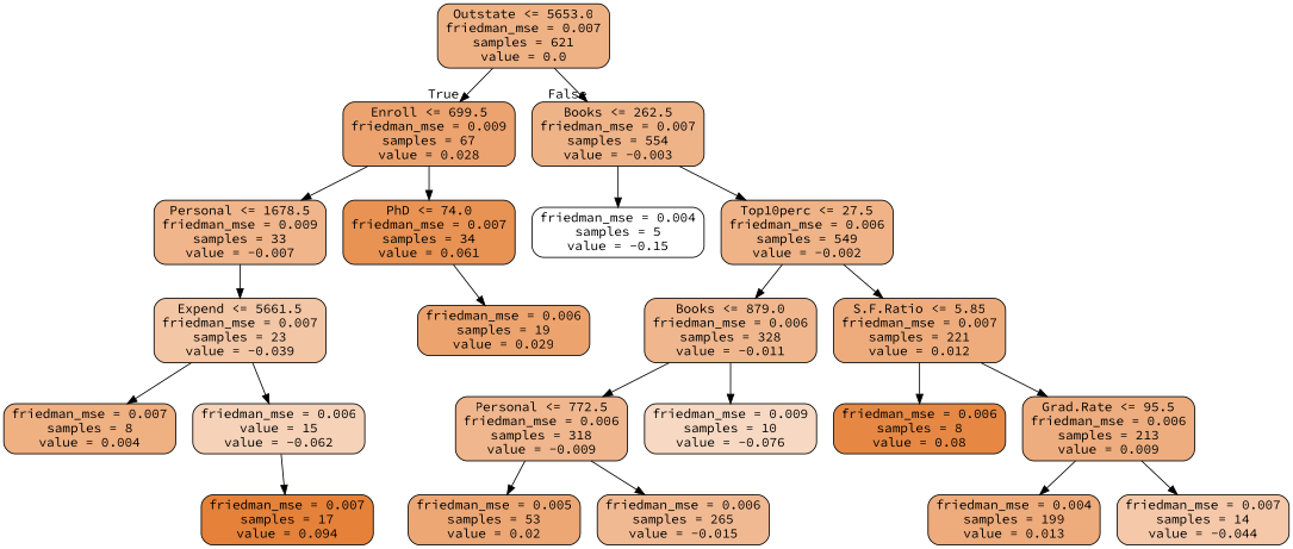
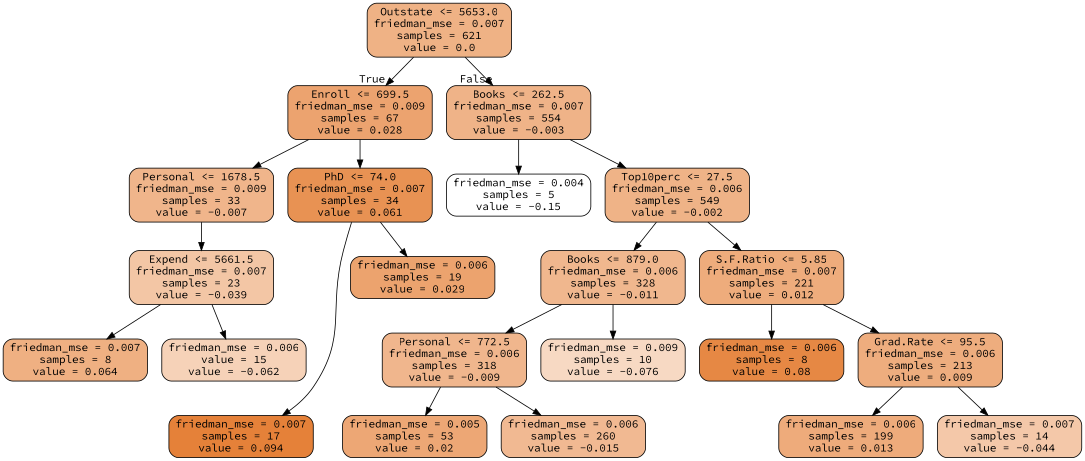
  digraph {
    fontname="Source Code Pro"
    node [color=black fontname="Source Code Pro" shape=box style="filled, rounded"]
    edge [fontname="Source Code Pro"]
    n1 [fillcolor="#efb285" label="Outstate <= 5653.0\nfriedman_mse = 0.007\nsamples = 621\nvalue = 0.0"]
    n2 [fillcolor="#eca36f" label="Enroll <= 699.5\nfriedman_mse = 0.009\nsamples = 67\nvalue = 0.028"]
    n3 [fillcolor="#efb388" label="Books <= 262.5\nfriedman_mse = 0.007\nsamples = 554\nvalue = -0.003"]
    n4 [fillcolor="#f0b58b" label="Personal <= 1678.5\nfriedman_mse = 0.009\nsamples = 33\nvalue = -0.007"]
    n5 [fillcolor="#e89253" label="PhD <= 74.0\nfriedman_mse = 0.007\nsamples = 34\nvalue = 0.061"]
    n6 [fillcolor="#ffffff" label="friedman_mse = 0.004\nsamples = 5\nvalue = -0.15"]
    n7 [fillcolor="#efb387" label="Top10perc <= 27.5\nfriedman_mse = 0.006\nsamples = 549\nvalue = -0.002"]
    n8 [fillcolor="#f3c6a5" label="Expend <= 5661.5\nfriedman_mse = 0.007\nsamples = 23\nvalue = -0.039"]
    n9 [fillcolor="#e58139" label="friedman_mse = 0.007\nsamples = 17\nvalue = 0.094"]
    n10 [fillcolor="#eca36e" label="friedman_mse = 0.006\nsamples = 19\nvalue = 0.029"]
-   n11 [fillcolor="#efb082" label="friedman_mse = 0.007\nsamples = 8\nvalue = 0.004"]
+   n11 [fillcolor="#efb082" label="friedman_mse = 0.007\nsamples = 8\nvalue = 0.064"]
    n12 [fillcolor="#f6d2b8" label="friedman_mse = 0.006\nvalue = 15\nvalue = -0.062"]
    n13 [fillcolor="#f0b78e" label="Books <= 879.0\nfriedman_mse = 0.006\nsamples = 328\nvalue = -0.011"]
    n14 [fillcolor="#eeac7c" label="S.F.Ratio <= 5.85\nfriedman_mse = 0.007\nsamples = 221\nvalue = 0.012"]
    n15 [fillcolor="#f0b68d" label="Personal <= 772.5\nfriedman_mse = 0.006\nsamples = 318\nvalue = -0.009"]
    n16 [fillcolor="#f7d9c3" label="friedman_mse = 0.009\nsamples = 10\nvalue = -0.076"]
    n17 [fillcolor="#e68844" label="friedman_mse = 0.006\nsamples = 8\nvalue = 0.08"]
    n18 [fillcolor="#eead7e" label="Grad.Rate <= 95.5\nfriedman_mse = 0.006\nsamples = 213\nvalue = 0.009"]
    n19 [fillcolor="#eda775" label="friedman_mse = 0.005\nsamples = 53\nvalue = 0.02"]
-   n20 [fillcolor="#f1b992" label="friedman_mse = 0.006\nsamples = 265\nvalue = -0.015"]
-   n21 [fillcolor="#eeab7b" label="friedman_mse = 0.004\nsamples = 199\nvalue = 0.013"]
+   n20 [fillcolor="#f1b992" label="friedman_mse = 0.006\nsamples = 260\nvalue = -0.015"]
+   n21 [fillcolor="#eeab7b" label="friedman_mse = 0.006\nsamples = 199\nvalue = 0.013"]
    n22 [fillcolor="#f4c8a9" label="friedman_mse = 0.007\nsamples = 14\nvalue = -0.044"]
    n1 -> n2 [headlabel=True labelangle=45 labeldistance=2.5]
    n1 -> n3 [headlabel=False labelangle=-45 labeldistance=2.5]
    n2 -> n4
    n2 -> n5
    n3 -> n6
    n3 -> n7
    n4 -> n8
-   n12 -> n9
+   n5 -> n9
    n5 -> n10
    n7 -> n13
    n7 -> n14
    n8 -> n11
    n8 -> n12
    n13 -> n15
    n13 -> n16
    n14 -> n17
    n14 -> n18
    n15 -> n19
    n15 -> n20
    n18 -> n21
    n18 -> n22
  }
